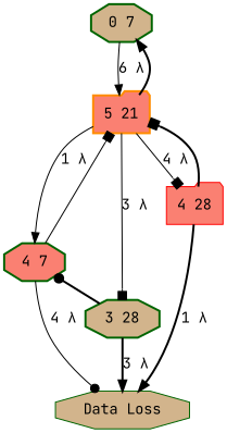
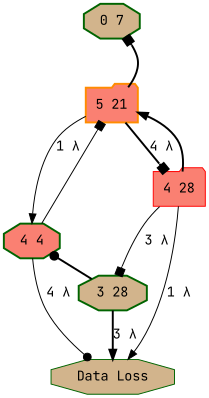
  digraph {
    fontname="JetBrains Mono"
    node [color=darkgreen fillcolor=tan fontname="JetBrains Mono" shape=octagon style="bold,filled"]
    edge [arrowhead=box fontname="JetBrains Mono"]
    n1 [label="Data Loss" style=filled]
    n2 [label="3 28"]
-   n3 [fillcolor=salmon label="4 7"]
+   n3 [fillcolor=salmon label="4 4"]
    n4 [color=darkorange fillcolor=salmon label="5 21" shape=folder]
    n5 [color=red fillcolor=salmon label="4 28" shape=folder style=filled]
    n6 [label="0 7"]
    n2 -> n1 [arrowhead=normal label=<3 &#955;> style=bold]
    n2 -> n3 [arrowhead=dot constraint=false style=bold]
    n3 -> n1 [arrowhead=dot label=<4 &#955;>]
    n3 -> n4 [constraint=false style=solid]
    n4 -> n3 [arrowhead=normal label=<1 &#955;>]
-   n4 -> n5 [label=<4 &#955;>]
-   n4 -> n6 [arrowhead=normal constraint=false style=bold]
-   n5 -> n1 [arrowhead=normal label=<1 &#955;> style=bold]
-   n4 -> n2 [label=<3 &#955;>]
-   n5 -> n4 [constraint=false style=bold]
-   n6 -> n4 [arrowhead=normal label=<6 &#955;>]
+   n4 -> n5 [label=<4 &#955;> style=bold]
+   n4 -> n6 [constraint=false style=bold]
+   n5 -> n1 [arrowhead=normal label=<1 &#955;>]
+   n5 -> n2 [label=<3 &#955;>]
+   n5 -> n4 [arrowhead=normal constraint=false style=bold]
  }
